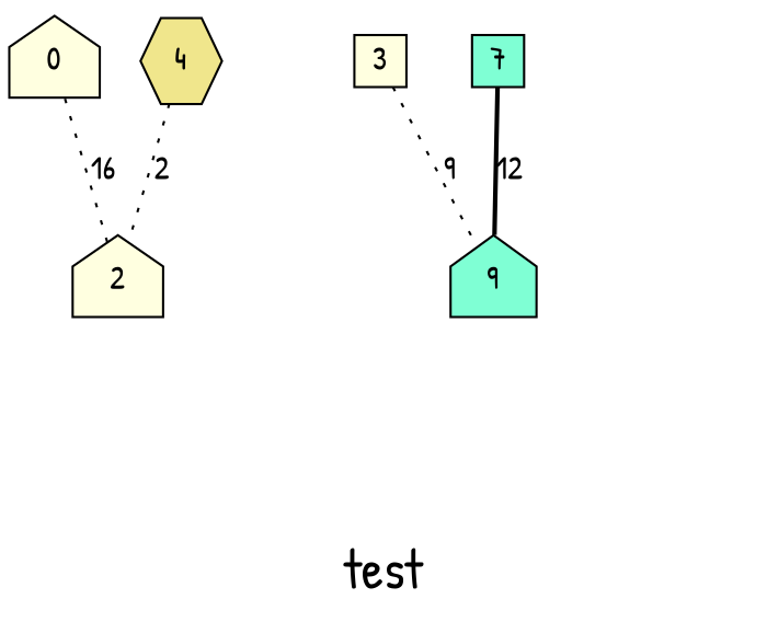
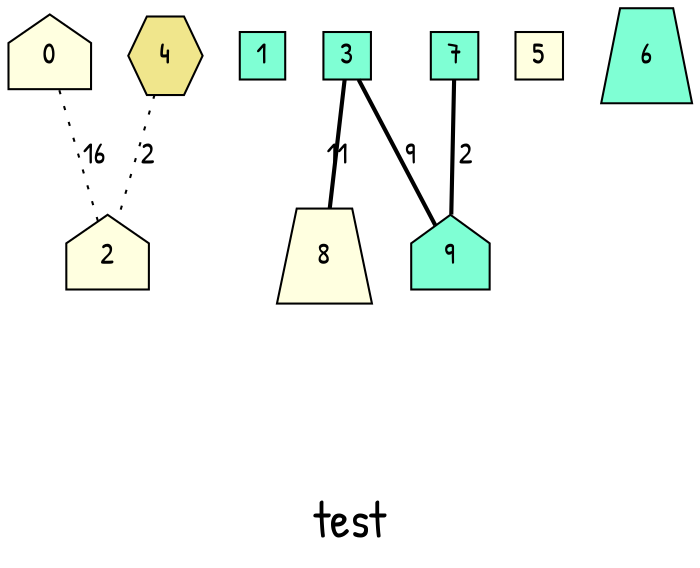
  graph {
    fontname="Patrick Hand"
    fontsize=24
    label="\ntest\n"
    splines=false
    node [fillcolor=aquamarine fontname="Patrick Hand" shape=box style=filled]
    edge [fontname="Patrick Hand" style=dotted]
    0 [fillcolor=lightyellow height=0.3 shape=house width=0.3]
    2 [fillcolor=lightyellow height=0.3 shape=house width=0.3]
-   3 [fillcolor=lightyellow height=0.3 width=0.3]
+   1 [height=0.3 width=0.3]
+   3 [height=0.3 width=0.3]
+   8 [fillcolor=lightyellow height=0.3 shape=trapezium width=0.3]
    9 [height=0.3 shape=house width=0.3]
    4 [fillcolor=khaki height=0.3 shape=hexagon width=0.3]
+   5 [fillcolor=lightyellow height=0.3 width=0.3]
+   6 [height=0.3 shape=trapezium width=0.3]
    7 [height=0.3 width=0.3]
    0 -- 2 [label=16]
-   3 -- 9 [label=9]
+   3 -- 8 [label=11 style=bold]
+   3 -- 9 [label=9 style=bold]
    4 -- 2 [label=2]
-   7 -- 9 [label=12 style=bold]
+   7 -- 9 [label=2 style=bold]
  }
